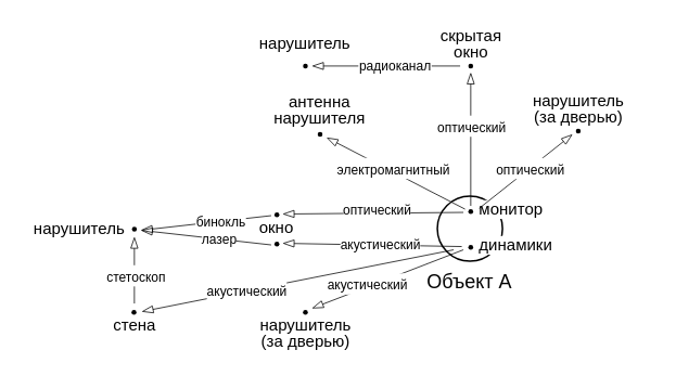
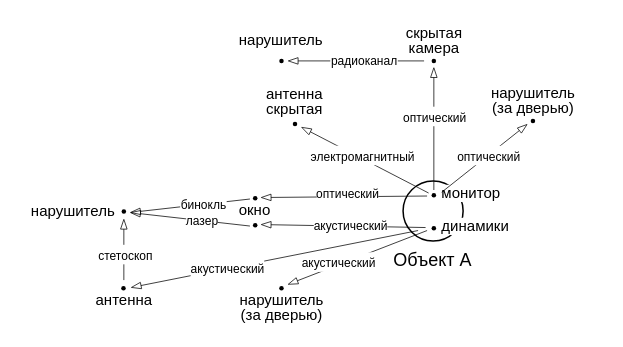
  <mxCell id="0" />
  <mxCell id="1" parent="0" />
  <mxCell id="2" value="" style="ellipse;whiteSpace=wrap;html=1;" parent="1" vertex="1"><mxGeometry x="268" y="120" width="40" height="40" as="geometry" /></mxCell>
  <mxCell id="3" value="" style="ellipse;whiteSpace=wrap;html=1;fillColor=#000000;strokeColor=none;" parent="1" vertex="1"><mxGeometry x="287" y="128" width="3" height="3" as="geometry" /></mxCell>
  <mxCell id="4" value="&lt;font style=&quot;font-size: 10px;&quot;&gt;монитор&lt;/font&gt;" style="text;html=1;strokeColor=none;fillColor=default;align=left;verticalAlign=middle;whiteSpace=wrap;rounded=0;" parent="1" vertex="1"><mxGeometry x="292" y="122.5" width="58" height="11.5" as="geometry" /></mxCell>
  <mxCell id="5" value="" style="ellipse;whiteSpace=wrap;html=1;fillColor=#000000;strokeColor=none;" parent="1" vertex="1"><mxGeometry x="287" y="150" width="3" height="3" as="geometry" /></mxCell>
  <mxCell id="6" value="&lt;font style=&quot;font-size: 10px;&quot;&gt;динамики&lt;/font&gt;" style="text;html=1;strokeColor=none;fillColor=default;align=left;verticalAlign=middle;whiteSpace=wrap;rounded=0;" parent="1" vertex="1"><mxGeometry x="292" y="144.5" width="68" height="11.5" as="geometry" /></mxCell>
  <mxCell id="7" value="Объект А" style="text;html=1;strokeColor=none;fillColor=default;align=center;verticalAlign=middle;whiteSpace=wrap;rounded=0;" parent="1" vertex="1"><mxGeometry x="254" y="167" width="68" height="11.5" as="geometry" /></mxCell>
  <mxCell id="8" value="" style="ellipse;whiteSpace=wrap;html=1;fillColor=#000000;strokeColor=none;" parent="1" vertex="1"><mxGeometry x="287" y="38.5" width="3" height="3" as="geometry" /></mxCell>
- <mxCell id="9" value="&lt;p style=&quot;line-height: 70%;&quot;&gt;&lt;font style=&quot;font-size: 10px;&quot;&gt;скрытая окно&lt;/font&gt;&lt;/p&gt;" style="text;html=1;strokeColor=none;fillColor=default;align=center;verticalAlign=middle;whiteSpace=wrap;rounded=0;" parent="1" vertex="1"><mxGeometry x="260.5" y="20" width="56" height="11.5" as="geometry" /></mxCell>
+ <mxCell id="9" value="&lt;p style=&quot;line-height: 70%;&quot;&gt;&lt;font style=&quot;font-size: 10px;&quot;&gt;скрытая камера&lt;/font&gt;&lt;/p&gt;" style="text;html=1;strokeColor=none;fillColor=default;align=center;verticalAlign=middle;whiteSpace=wrap;rounded=0;" parent="1" vertex="1"><mxGeometry x="260.5" y="20" width="56" height="11.5" as="geometry" /></mxCell>
  <mxCell id="10" value="" style="endArrow=blockThin;html=1;rounded=0;endFill=0;strokeWidth=0.5;" parent="1" edge="1"><mxGeometry width="50" height="50" relative="1" as="geometry"><mxPoint x="288.5" y="126" as="sourcePoint" /><mxPoint x="288.5" y="44" as="targetPoint" /></mxGeometry></mxCell>
  <mxCell id="11" value="&lt;font style=&quot;font-size: 8px;&quot;&gt;оптический&lt;/font&gt;" style="edgeLabel;html=1;align=center;verticalAlign=middle;resizable=0;points=[];" vertex="1" connectable="0" parent="10"><mxGeometry x="0.142" relative="1" as="geometry"><mxPoint y="-3" as="offset" /></mxGeometry></mxCell>
  <mxCell id="12" value="" style="ellipse;whiteSpace=wrap;html=1;fillColor=#000000;strokeColor=none;" vertex="1" parent="1"><mxGeometry x="168" y="130" width="3" height="3" as="geometry" /></mxCell>
  <mxCell id="13" value="&lt;p style=&quot;line-height: 70%;&quot;&gt;&lt;font style=&quot;font-size: 10px;&quot;&gt;окно&lt;/font&gt;&lt;/p&gt;" style="text;html=1;strokeColor=none;fillColor=default;align=center;verticalAlign=middle;whiteSpace=wrap;rounded=0;" vertex="1" parent="1"><mxGeometry x="151" y="133.5" width="37" height="11.5" as="geometry" /></mxCell>
  <mxCell id="14" value="" style="endArrow=blockThin;html=1;rounded=0;endFill=0;strokeWidth=0.5;" edge="1" parent="1"><mxGeometry width="50" height="50" relative="1" as="geometry"><mxPoint x="284" y="130" as="sourcePoint" /><mxPoint x="173" y="131" as="targetPoint" /></mxGeometry></mxCell>
  <mxCell id="15" value="&lt;font style=&quot;font-size: 8px;&quot;&gt;оптический&lt;/font&gt;" style="edgeLabel;html=1;align=center;verticalAlign=middle;resizable=0;points=[];" vertex="1" connectable="0" parent="14"><mxGeometry x="0.142" relative="1" as="geometry"><mxPoint x="9" y="-3" as="offset" /></mxGeometry></mxCell>
  <mxCell id="16" value="" style="ellipse;whiteSpace=wrap;html=1;fillColor=#000000;strokeColor=none;" vertex="1" parent="1"><mxGeometry x="353" y="78.5" width="3" height="3" as="geometry" /></mxCell>
  <mxCell id="17" value="&lt;p style=&quot;line-height: 70%;&quot;&gt;&lt;font style=&quot;font-size: 10px;&quot;&gt;нарушитель (за&amp;nbsp;дверью)&lt;/font&gt;&lt;/p&gt;" style="text;html=1;strokeColor=none;fillColor=default;align=center;verticalAlign=middle;whiteSpace=wrap;rounded=0;" vertex="1" parent="1"><mxGeometry x="316.5" y="60" width="76" height="11.5" as="geometry" /></mxCell>
  <mxCell id="18" value="" style="endArrow=blockThin;html=1;rounded=0;endFill=0;strokeWidth=0.5;" edge="1" parent="1"><mxGeometry width="50" height="50" relative="1" as="geometry"><mxPoint x="293.71" y="127.5" as="sourcePoint" /><mxPoint x="351" y="82" as="targetPoint" /></mxGeometry></mxCell>
  <mxCell id="19" value="&lt;font style=&quot;font-size: 8px;&quot;&gt;оптический&lt;/font&gt;" style="edgeLabel;html=1;align=center;verticalAlign=middle;resizable=0;points=[];" vertex="1" connectable="0" parent="18"><mxGeometry x="0.142" relative="1" as="geometry"><mxPoint x="-2" y="1" as="offset" /></mxGeometry></mxCell>
  <mxCell id="20" value="" style="ellipse;whiteSpace=wrap;html=1;fillColor=#000000;strokeColor=none;" vertex="1" parent="1"><mxGeometry x="194.5" y="80.5" width="3" height="3" as="geometry" /></mxCell>
- <mxCell id="21" value="&lt;p style=&quot;line-height: 70%;&quot;&gt;&lt;font style=&quot;font-size: 10px;&quot;&gt;антенна нарушителя&lt;/font&gt;&lt;/p&gt;" style="text;html=1;strokeColor=none;fillColor=default;align=center;verticalAlign=middle;whiteSpace=wrap;rounded=0;" vertex="1" parent="1"><mxGeometry x="168" y="62" width="56" height="10" as="geometry" /></mxCell>
+ <mxCell id="21" value="&lt;p style=&quot;line-height: 70%;&quot;&gt;&lt;font style=&quot;font-size: 10px;&quot;&gt;антенна скрытая&lt;/font&gt;&lt;/p&gt;" style="text;html=1;strokeColor=none;fillColor=default;align=center;verticalAlign=middle;whiteSpace=wrap;rounded=0;" vertex="1" parent="1"><mxGeometry x="168" y="62" width="56" height="10" as="geometry" /></mxCell>
  <mxCell id="22" value="" style="endArrow=blockThin;html=1;rounded=0;endFill=0;strokeWidth=0.5;" edge="1" parent="1"><mxGeometry width="50" height="50" relative="1" as="geometry"><mxPoint x="285" y="128" as="sourcePoint" /><mxPoint x="200" y="84" as="targetPoint" /></mxGeometry></mxCell>
  <mxCell id="23" value="&lt;font style=&quot;font-size: 8px;&quot;&gt;электромагнитный&lt;/font&gt;" style="edgeLabel;html=1;align=center;verticalAlign=middle;resizable=0;points=[];" vertex="1" connectable="0" parent="22"><mxGeometry x="0.142" relative="1" as="geometry"><mxPoint x="4" as="offset" /></mxGeometry></mxCell>
  <mxCell id="24" value="" style="ellipse;whiteSpace=wrap;html=1;fillColor=#000000;strokeColor=none;" vertex="1" parent="1"><mxGeometry x="185.5" y="190" width="3" height="3" as="geometry" /></mxCell>
  <mxCell id="25" value="&lt;p style=&quot;line-height: 70%;&quot;&gt;&lt;font style=&quot;font-size: 10px;&quot;&gt;нарушитель (за дверью)&lt;/font&gt;&lt;/p&gt;" style="text;html=1;strokeColor=none;fillColor=default;align=center;verticalAlign=middle;whiteSpace=wrap;rounded=0;" vertex="1" parent="1"><mxGeometry x="159" y="199" width="56.5" height="10" as="geometry" /></mxCell>
  <mxCell id="26" value="" style="endArrow=blockThin;html=1;rounded=0;endFill=0;strokeWidth=0.5;" edge="1" parent="1"><mxGeometry width="50" height="50" relative="1" as="geometry"><mxPoint x="284" y="153" as="sourcePoint" /><mxPoint x="191" y="189" as="targetPoint" /></mxGeometry></mxCell>
  <mxCell id="27" value="&lt;font style=&quot;font-size: 8px;&quot;&gt;акустический&lt;/font&gt;" style="edgeLabel;html=1;align=center;verticalAlign=middle;resizable=0;points=[];" vertex="1" connectable="0" parent="26"><mxGeometry x="0.142" relative="1" as="geometry"><mxPoint x="-6" as="offset" /></mxGeometry></mxCell>
  <mxCell id="28" value="" style="endArrow=blockThin;html=1;rounded=0;endFill=0;strokeWidth=0.5;" edge="1" parent="1"><mxGeometry width="50" height="50" relative="1" as="geometry"><mxPoint x="283" y="151" as="sourcePoint" /><mxPoint x="173" y="149" as="targetPoint" /></mxGeometry></mxCell>
  <mxCell id="29" value="&lt;font style=&quot;font-size: 8px;&quot;&gt;акустический&lt;/font&gt;" style="edgeLabel;html=1;align=center;verticalAlign=middle;resizable=0;points=[];" vertex="1" connectable="0" parent="28"><mxGeometry x="0.142" relative="1" as="geometry"><mxPoint x="12" y="-1" as="offset" /></mxGeometry></mxCell>
  <mxCell id="30" value="" style="ellipse;whiteSpace=wrap;html=1;fillColor=#000000;strokeColor=none;" vertex="1" parent="1"><mxGeometry x="168" y="148" width="3" height="3" as="geometry" /></mxCell>
  <mxCell id="31" value="" style="ellipse;whiteSpace=wrap;html=1;fillColor=#000000;strokeColor=none;" vertex="1" parent="1"><mxGeometry x="80.5" y="138.75" width="3" height="3" as="geometry" /></mxCell>
  <mxCell id="32" value="&lt;p style=&quot;line-height: 70%;&quot;&gt;&lt;font style=&quot;font-size: 10px;&quot;&gt;нарушитель&lt;/font&gt;&lt;/p&gt;" style="text;html=1;strokeColor=none;fillColor=default;align=center;verticalAlign=middle;whiteSpace=wrap;rounded=0;" vertex="1" parent="1"><mxGeometry x="20" y="135.25" width="56.5" height="10" as="geometry" /></mxCell>
  <mxCell id="33" value="" style="endArrow=blockThin;html=1;rounded=0;endFill=0;strokeWidth=0.5;" edge="1" parent="1"><mxGeometry width="50" height="50" relative="1" as="geometry"><mxPoint x="166" y="132" as="sourcePoint" /><mxPoint x="86" y="141" as="targetPoint" /></mxGeometry></mxCell>
  <mxCell id="34" value="&lt;font style=&quot;font-size: 8px;&quot;&gt;бинокль&lt;/font&gt;" style="edgeLabel;html=1;align=center;verticalAlign=middle;resizable=0;points=[];" vertex="1" connectable="0" parent="33"><mxGeometry x="0.142" relative="1" as="geometry"><mxPoint x="14" y="-3" as="offset" /></mxGeometry></mxCell>
  <mxCell id="35" value="" style="endArrow=blockThin;html=1;rounded=0;endFill=0;strokeWidth=0.5;" edge="1" parent="1"><mxGeometry width="50" height="50" relative="1" as="geometry"><mxPoint x="166" y="150" as="sourcePoint" /><mxPoint x="86" y="141" as="targetPoint" /></mxGeometry></mxCell>
  <mxCell id="36" value="&lt;font style=&quot;font-size: 8px;&quot;&gt;лазер&lt;/font&gt;" style="edgeLabel;html=1;align=center;verticalAlign=middle;resizable=0;points=[];" vertex="1" connectable="0" parent="35"><mxGeometry x="0.142" relative="1" as="geometry"><mxPoint x="13" y="1" as="offset" /></mxGeometry></mxCell>
  <mxCell id="37" value="" style="ellipse;whiteSpace=wrap;html=1;fillColor=#000000;strokeColor=none;" vertex="1" parent="1"><mxGeometry x="185.5" y="38.5" width="3" height="3" as="geometry" /></mxCell>
  <mxCell id="38" value="&lt;p style=&quot;line-height: 70%;&quot;&gt;&lt;font style=&quot;font-size: 10px;&quot;&gt;нарушитель&lt;/font&gt;&lt;/p&gt;" style="text;html=1;strokeColor=none;fillColor=default;align=center;verticalAlign=middle;whiteSpace=wrap;rounded=0;" vertex="1" parent="1"><mxGeometry x="159" y="20" width="56" height="11.5" as="geometry" /></mxCell>
  <mxCell id="39" value="" style="endArrow=blockThin;html=1;rounded=0;endFill=0;strokeWidth=0.5;" edge="1" parent="1"><mxGeometry width="50" height="50" relative="1" as="geometry"><mxPoint x="282" y="40" as="sourcePoint" /><mxPoint x="191" y="40" as="targetPoint" /></mxGeometry></mxCell>
  <mxCell id="40" value="&lt;font style=&quot;font-size: 8px;&quot;&gt;радиоканал&lt;/font&gt;" style="edgeLabel;html=1;align=center;verticalAlign=middle;resizable=0;points=[];" vertex="1" connectable="0" parent="39"><mxGeometry x="0.142" relative="1" as="geometry"><mxPoint x="11" y="-2" as="offset" /></mxGeometry></mxCell>
  <mxCell id="41" value="" style="ellipse;whiteSpace=wrap;html=1;fillColor=#000000;strokeColor=none;" vertex="1" parent="1"><mxGeometry x="80.25" y="190" width="3" height="3" as="geometry" /></mxCell>
- <mxCell id="42" value="&lt;p style=&quot;line-height: 70%;&quot;&gt;&lt;font style=&quot;font-size: 10px;&quot;&gt;стена&lt;/font&gt;&lt;/p&gt;" style="text;html=1;strokeColor=none;fillColor=default;align=center;verticalAlign=middle;whiteSpace=wrap;rounded=0;" vertex="1" parent="1"><mxGeometry x="53.75" y="194" width="56.5" height="10" as="geometry" /></mxCell>
+ <mxCell id="42" value="&lt;p style=&quot;line-height: 70%;&quot;&gt;&lt;font style=&quot;font-size: 10px;&quot;&gt;антенна&lt;/font&gt;&lt;/p&gt;" style="text;html=1;strokeColor=none;fillColor=default;align=center;verticalAlign=middle;whiteSpace=wrap;rounded=0;" vertex="1" parent="1"><mxGeometry x="53.75" y="194" width="56.5" height="10" as="geometry" /></mxCell>
  <mxCell id="43" value="" style="endArrow=blockThin;html=1;rounded=0;endFill=0;strokeWidth=0.5;" edge="1" parent="1"><mxGeometry width="50" height="50" relative="1" as="geometry"><mxPoint x="278" y="153" as="sourcePoint" /><mxPoint x="86.5" y="191" as="targetPoint" /></mxGeometry></mxCell>
  <mxCell id="44" value="&lt;font style=&quot;font-size: 8px;&quot;&gt;акустический&lt;/font&gt;" style="edgeLabel;html=1;align=center;verticalAlign=middle;resizable=0;points=[];" vertex="1" connectable="0" parent="43"><mxGeometry x="0.142" relative="1" as="geometry"><mxPoint x="-19" y="3" as="offset" /></mxGeometry></mxCell>
  <mxCell id="45" value="" style="endArrow=blockThin;html=1;rounded=0;endFill=0;strokeWidth=0.5;" edge="1" parent="1"><mxGeometry width="50" height="50" relative="1" as="geometry"><mxPoint x="82" y="186" as="sourcePoint" /><mxPoint x="82" y="145" as="targetPoint" /></mxGeometry></mxCell>
  <mxCell id="46" value="&lt;font style=&quot;font-size: 8px;&quot;&gt;стетоскоп&lt;/font&gt;" style="edgeLabel;html=1;align=center;verticalAlign=middle;resizable=0;points=[];" vertex="1" connectable="0" parent="45"><mxGeometry x="0.142" relative="1" as="geometry"><mxPoint y="5" as="offset" /></mxGeometry></mxCell>
